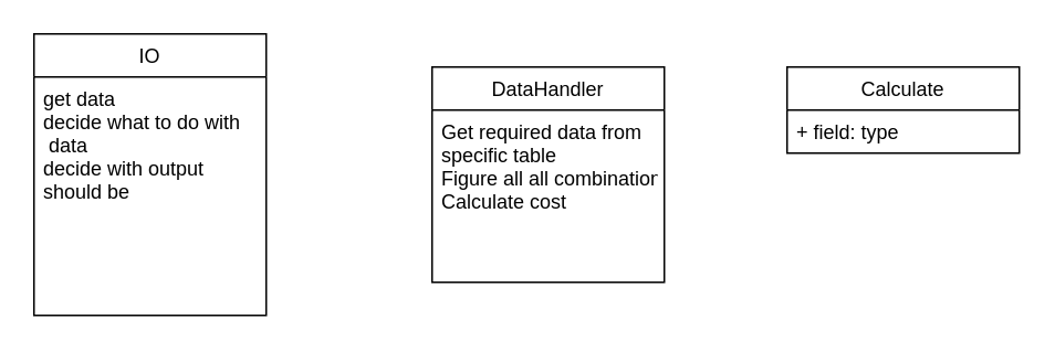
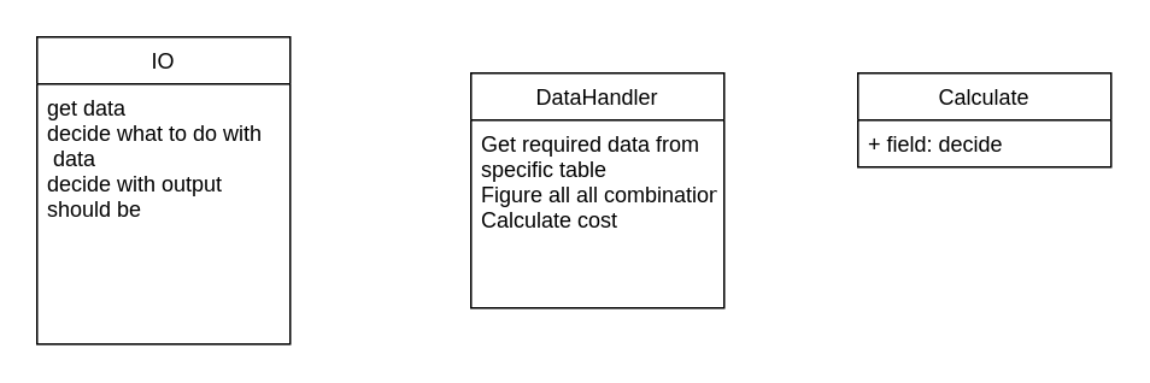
  <mxCell id="0" />
  <mxCell id="1" parent="0" />
  <mxCell id="2" value="IO" style="swimlane;fontStyle=0;childLayout=stackLayout;horizontal=1;startSize=26;fillColor=none;horizontalStack=0;resizeParent=1;resizeParentMax=0;resizeLast=0;collapsible=1;marginBottom=0;" vertex="1" parent="1"><mxGeometry x="20" y="20" width="140" height="170" as="geometry" /></mxCell>
  <mxCell id="3" value="get data&#10;decide what to do with &#10; data&#10;decide with output &#10;should be&#10;" style="text;strokeColor=none;fillColor=none;align=left;verticalAlign=top;spacingLeft=4;spacingRight=4;overflow=hidden;rotatable=0;points=[[0,0.5],[1,0.5]];portConstraint=eastwest;" vertex="1" parent="2"><mxGeometry y="26" width="140" height="144" as="geometry" /></mxCell>
  <mxCell id="4" value="DataHandler" style="swimlane;fontStyle=0;childLayout=stackLayout;horizontal=1;startSize=26;fillColor=none;horizontalStack=0;resizeParent=1;resizeParentMax=0;resizeLast=0;collapsible=1;marginBottom=0;" vertex="1" parent="1"><mxGeometry x="260" y="40" width="140" height="130" as="geometry" /></mxCell>
  <mxCell id="5" value="Get required data from &#10;specific table&#10;Figure all all combinations&#10;Calculate cost&#10;" style="text;strokeColor=none;fillColor=none;align=left;verticalAlign=top;spacingLeft=4;spacingRight=4;overflow=hidden;rotatable=0;points=[[0,0.5],[1,0.5]];portConstraint=eastwest;" vertex="1" parent="4"><mxGeometry y="26" width="140" height="104" as="geometry" /></mxCell>
  <mxCell id="6" value="Calculate" style="swimlane;fontStyle=0;childLayout=stackLayout;horizontal=1;startSize=26;fillColor=none;horizontalStack=0;resizeParent=1;resizeParentMax=0;resizeLast=0;collapsible=1;marginBottom=0;" vertex="1" parent="1"><mxGeometry x="474" y="40" width="140" height="52" as="geometry" /></mxCell>
- <mxCell id="7" value="+ field: type" style="text;strokeColor=none;fillColor=none;align=left;verticalAlign=top;spacingLeft=4;spacingRight=4;overflow=hidden;rotatable=0;points=[[0,0.5],[1,0.5]];portConstraint=eastwest;" vertex="1" parent="6"><mxGeometry y="26" width="140" height="26" as="geometry" /></mxCell>
+ <mxCell id="7" value="+ field: decide" style="text;strokeColor=none;fillColor=none;align=left;verticalAlign=top;spacingLeft=4;spacingRight=4;overflow=hidden;rotatable=0;points=[[0,0.5],[1,0.5]];portConstraint=eastwest;" vertex="1" parent="6"><mxGeometry y="26" width="140" height="26" as="geometry" /></mxCell>
